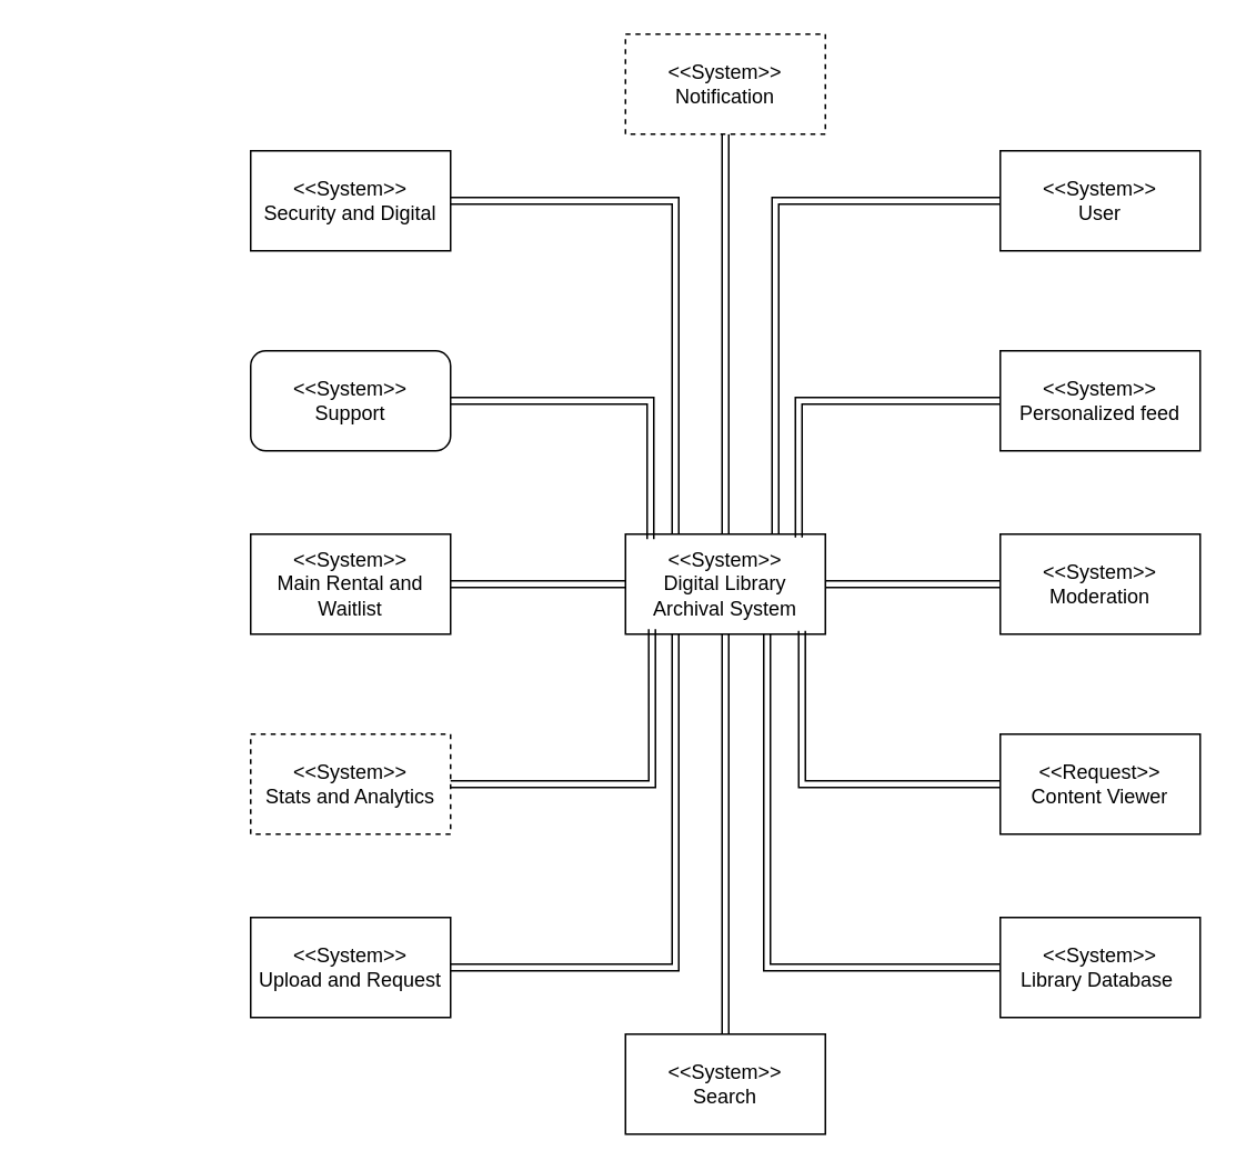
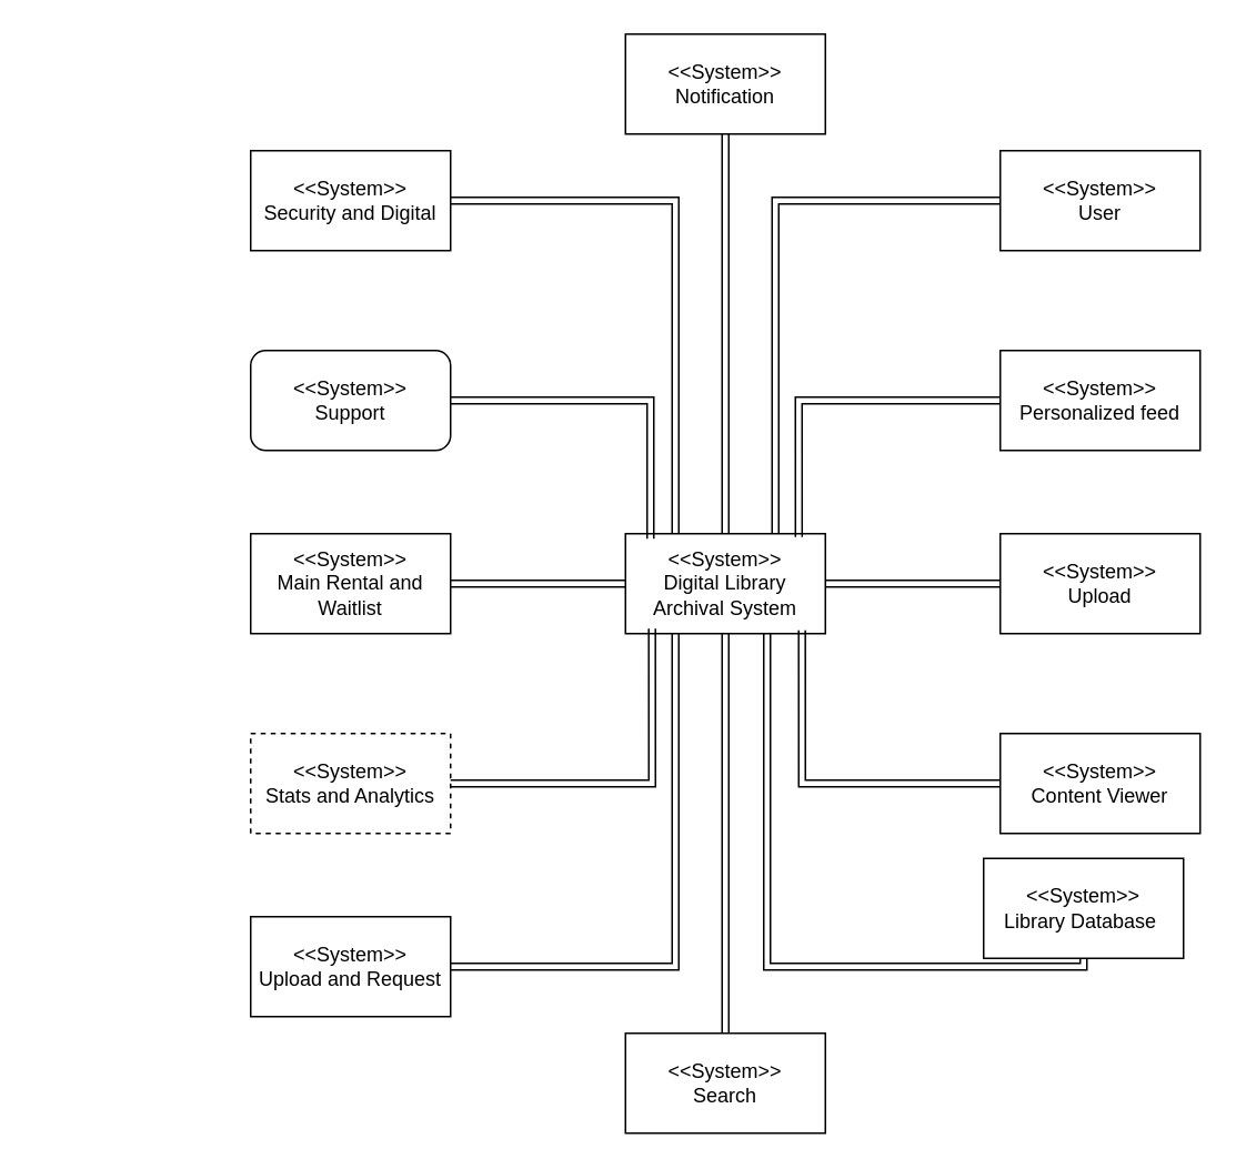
  <mxCell id="0" />
  <mxCell id="1" parent="0" />
  <mxCell id="2" style="edgeStyle=orthogonalEdgeStyle;rounded=0;orthogonalLoop=1;jettySize=auto;html=1;entryX=0;entryY=0.5;entryDx=0;entryDy=0;" parent="1" edge="1"><mxGeometry relative="1" as="geometry"><Array as="points"><mxPoint x="450" y="340" /><mxPoint x="20" y="340" /><mxPoint x="20" y="490" /></Array><mxPoint x="450" y="290" as="sourcePoint" /></mxGeometry></mxCell>
  <mxCell id="3" value="" style="edgeStyle=orthogonalEdgeStyle;rounded=0;orthogonalLoop=1;jettySize=auto;html=1;shape=link;" edge="1" parent="1" source="7" target="10"><mxGeometry relative="1" as="geometry" /></mxCell>
  <mxCell id="4" value="" style="edgeStyle=orthogonalEdgeStyle;rounded=0;orthogonalLoop=1;jettySize=auto;html=1;shape=link;" edge="1" parent="1" source="7" target="11"><mxGeometry relative="1" as="geometry"><Array as="points"><mxPoint x="460" y="580" /></Array></mxGeometry></mxCell>
  <mxCell id="5" style="edgeStyle=orthogonalEdgeStyle;rounded=0;orthogonalLoop=1;jettySize=auto;html=1;exitX=0.5;exitY=0;exitDx=0;exitDy=0;shape=link;" edge="1" parent="1" source="7" target="26"><mxGeometry relative="1" as="geometry" /></mxCell>
  <mxCell id="6" style="edgeStyle=orthogonalEdgeStyle;rounded=0;orthogonalLoop=1;jettySize=auto;html=1;entryX=0.5;entryY=0;entryDx=0;entryDy=0;shape=link;" edge="1" parent="1" source="7" target="27"><mxGeometry relative="1" as="geometry" /></mxCell>
  <mxCell id="7" value="&amp;lt;&amp;lt;System&amp;gt;&amp;gt;&lt;div&gt;Digital Library Archival System&lt;/div&gt;" style="rounded=0;whiteSpace=wrap;html=1;" vertex="1" parent="1"><mxGeometry x="375" y="320" width="120" height="60" as="geometry" /></mxCell>
  <mxCell id="8" value="&amp;lt;&amp;lt;System&amp;gt;&amp;gt;&lt;div&gt;User&lt;/div&gt;" style="rounded=0;whiteSpace=wrap;html=1;" vertex="1" parent="1"><mxGeometry x="600" y="90" width="120" height="60" as="geometry" /></mxCell>
  <mxCell id="9" style="edgeStyle=orthogonalEdgeStyle;rounded=0;orthogonalLoop=1;jettySize=auto;html=1;entryX=0.75;entryY=0;entryDx=0;entryDy=0;shape=link;" edge="1" parent="1" source="8" target="7"><mxGeometry relative="1" as="geometry" /></mxCell>
- <mxCell id="10" value="&amp;lt;&amp;lt;System&amp;gt;&amp;gt;&lt;div&gt;Moderation&lt;/div&gt;" style="rounded=0;whiteSpace=wrap;html=1;" vertex="1" parent="1"><mxGeometry x="600" y="320" width="120" height="60" as="geometry" /></mxCell>
- <mxCell id="11" value="&amp;lt;&amp;lt;System&amp;gt;&amp;gt;&lt;div&gt;Library Database&amp;nbsp;&lt;/div&gt;" style="rounded=0;whiteSpace=wrap;html=1;" vertex="1" parent="1"><mxGeometry x="600" y="550" width="120" height="60" as="geometry" /></mxCell>
+ <mxCell id="10" value="&amp;lt;&amp;lt;System&amp;gt;&amp;gt;&lt;div&gt;Upload&lt;/div&gt;" style="rounded=0;whiteSpace=wrap;html=1;" vertex="1" parent="1"><mxGeometry x="600" y="320" width="120" height="60" as="geometry" /></mxCell>
+ <mxCell id="11" value="&amp;lt;&amp;lt;System&amp;gt;&amp;gt;&lt;div&gt;Library Database&amp;nbsp;&lt;/div&gt;" style="rounded=0;whiteSpace=wrap;html=1;" vertex="1" parent="1"><mxGeometry x="590" y="515" width="120" height="60" as="geometry" /></mxCell>
  <mxCell id="12" value="" style="edgeStyle=orthogonalEdgeStyle;rounded=0;orthogonalLoop=1;jettySize=auto;html=1;shape=link;" edge="1" parent="1" source="13" target="7"><mxGeometry relative="1" as="geometry" /></mxCell>
  <mxCell id="13" value="&amp;lt;&amp;lt;System&amp;gt;&amp;gt;&lt;div&gt;Main Rental and Waitlist&lt;/div&gt;" style="rounded=0;whiteSpace=wrap;html=1;" vertex="1" parent="1"><mxGeometry x="150" y="320" width="120" height="60" as="geometry" /></mxCell>
  <mxCell id="14" style="edgeStyle=orthogonalEdgeStyle;rounded=0;orthogonalLoop=1;jettySize=auto;html=1;shape=link;entryX=0.25;entryY=0;entryDx=0;entryDy=0;" edge="1" parent="1" source="15" target="7"><mxGeometry relative="1" as="geometry"><mxPoint x="400" y="310" as="targetPoint" /></mxGeometry></mxCell>
  <mxCell id="15" value="&amp;lt;&amp;lt;System&amp;gt;&amp;gt;&lt;div&gt;Security and Digital&lt;/div&gt;" style="rounded=0;whiteSpace=wrap;html=1;" vertex="1" parent="1"><mxGeometry x="150" y="90" width="120" height="60" as="geometry" /></mxCell>
  <mxCell id="16" style="edgeStyle=orthogonalEdgeStyle;rounded=0;orthogonalLoop=1;jettySize=auto;html=1;entryX=0.25;entryY=1;entryDx=0;entryDy=0;shape=link;" edge="1" parent="1" source="17" target="7"><mxGeometry relative="1" as="geometry" /></mxCell>
  <mxCell id="17" value="&amp;lt;&amp;lt;System&amp;gt;&amp;gt;&lt;div&gt;Upload and Request&lt;/div&gt;" style="rounded=0;whiteSpace=wrap;html=1;" vertex="1" parent="1"><mxGeometry x="150" y="550" width="120" height="60" as="geometry" /></mxCell>
  <mxCell id="18" value="&amp;lt;&amp;lt;System&amp;gt;&amp;gt;&lt;div&gt;Personalized feed&lt;/div&gt;" style="rounded=0;whiteSpace=wrap;html=1;" vertex="1" parent="1"><mxGeometry x="600" y="210" width="120" height="60" as="geometry" /></mxCell>
  <mxCell id="19" style="edgeStyle=orthogonalEdgeStyle;rounded=0;orthogonalLoop=1;jettySize=auto;html=1;exitX=0;exitY=0.5;exitDx=0;exitDy=0;entryX=0.867;entryY=0.033;entryDx=0;entryDy=0;entryPerimeter=0;shape=link;" edge="1" parent="1" source="18" target="7"><mxGeometry relative="1" as="geometry" /></mxCell>
  <mxCell id="20" value="&amp;lt;&amp;lt;System&amp;gt;&amp;gt;&lt;div&gt;Support&lt;/div&gt;" style="whiteSpace=wrap;html=1;rounded=1;" vertex="1" parent="1"><mxGeometry x="150" y="210" width="120" height="60" as="geometry" /></mxCell>
  <mxCell id="21" style="edgeStyle=orthogonalEdgeStyle;rounded=0;orthogonalLoop=1;jettySize=auto;html=1;exitX=1;exitY=0.5;exitDx=0;exitDy=0;entryX=0.125;entryY=0.05;entryDx=0;entryDy=0;entryPerimeter=0;shape=link;" edge="1" parent="1" source="20" target="7"><mxGeometry relative="1" as="geometry" /></mxCell>
  <mxCell id="22" value="&amp;lt;&amp;lt;System&amp;gt;&amp;gt;&lt;div&gt;Stats and Analytics&lt;/div&gt;" style="rounded=0;whiteSpace=wrap;html=1;dashed=1;" vertex="1" parent="1"><mxGeometry x="150" y="440" width="120" height="60" as="geometry" /></mxCell>
  <mxCell id="23" style="edgeStyle=orthogonalEdgeStyle;rounded=0;orthogonalLoop=1;jettySize=auto;html=1;exitX=1;exitY=0.5;exitDx=0;exitDy=0;entryX=0.133;entryY=0.95;entryDx=0;entryDy=0;entryPerimeter=0;shape=link;" edge="1" parent="1" source="22" target="7"><mxGeometry relative="1" as="geometry" /></mxCell>
- <mxCell id="24" value="&amp;lt;&amp;lt;Request&amp;gt;&amp;gt;&lt;div&gt;Content Viewer&lt;/div&gt;" style="rounded=0;whiteSpace=wrap;html=1;" vertex="1" parent="1"><mxGeometry x="600" y="440" width="120" height="60" as="geometry" /></mxCell>
+ <mxCell id="24" value="&amp;lt;&amp;lt;System&amp;gt;&amp;gt;&lt;div&gt;Content Viewer&lt;/div&gt;" style="rounded=0;whiteSpace=wrap;html=1;" vertex="1" parent="1"><mxGeometry x="600" y="440" width="120" height="60" as="geometry" /></mxCell>
  <mxCell id="25" style="edgeStyle=orthogonalEdgeStyle;rounded=0;orthogonalLoop=1;jettySize=auto;html=1;exitX=0;exitY=0.5;exitDx=0;exitDy=0;entryX=0.883;entryY=0.967;entryDx=0;entryDy=0;entryPerimeter=0;shape=link;" edge="1" parent="1" source="24" target="7"><mxGeometry relative="1" as="geometry" /></mxCell>
- <mxCell id="26" value="&amp;lt;&amp;lt;System&amp;gt;&amp;gt;&lt;div&gt;Notification&lt;/div&gt;" style="rounded=0;whiteSpace=wrap;html=1;dashed=1;" vertex="1" parent="1"><mxGeometry x="375" y="20" width="120" height="60" as="geometry" /></mxCell>
+ <mxCell id="26" value="&amp;lt;&amp;lt;System&amp;gt;&amp;gt;&lt;div&gt;Notification&lt;/div&gt;" style="rounded=0;whiteSpace=wrap;html=1;" vertex="1" parent="1"><mxGeometry x="375" y="20" width="120" height="60" as="geometry" /></mxCell>
  <mxCell id="27" value="&amp;lt;&amp;lt;System&amp;gt;&amp;gt;&lt;div&gt;Search&lt;/div&gt;" style="rounded=0;whiteSpace=wrap;html=1;" vertex="1" parent="1"><mxGeometry x="375" y="620" width="120" height="60" as="geometry" /></mxCell>
